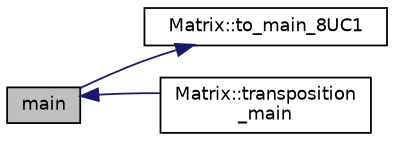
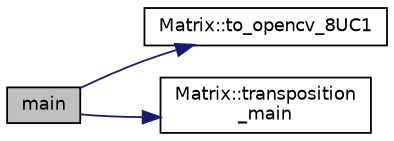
  digraph {
    rankdir=LR
    node [color=black fillcolor=white fontname=Helvetica fontsize=10 shape=record style=filled]
    edge [color=midnightblue fontname=Helvetica fontsize=10 labelfontname=Helvetica labelfontsize=10 style=solid]
    n1 [fillcolor=grey75 fontcolor=black height=0.2 label=main width=0.4]
-   n2 [height=0.2 label="Matrix::to_main_8UC1" width=0.4]
+   n2 [height=0.2 label="Matrix::to_opencv_8UC1" width=0.4]
    n3 [height=0.2 label="Matrix::transposition\l_main" width=0.4]
    n1 -> n2
-   n3 -> n1
+   n1 -> n3
  }
